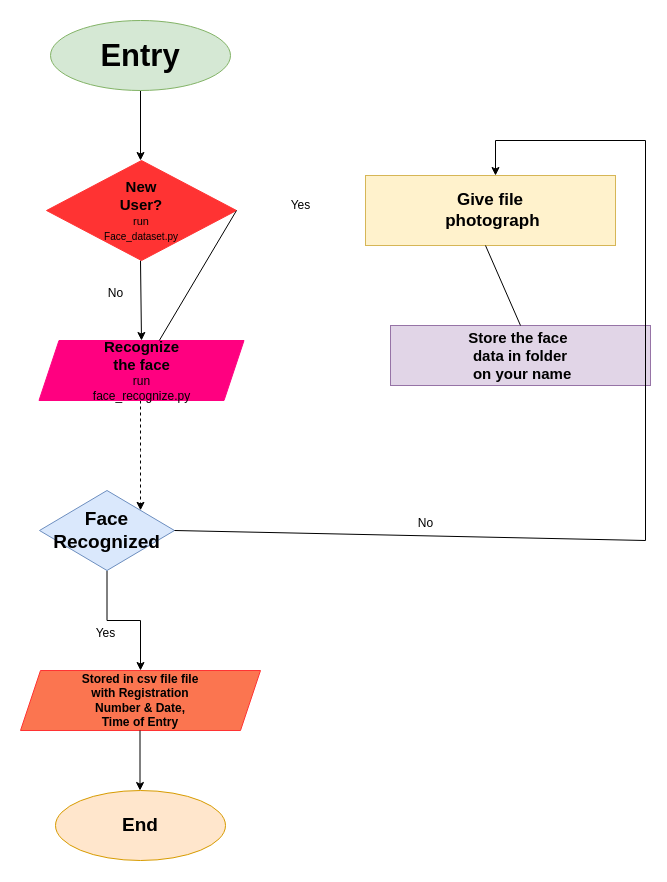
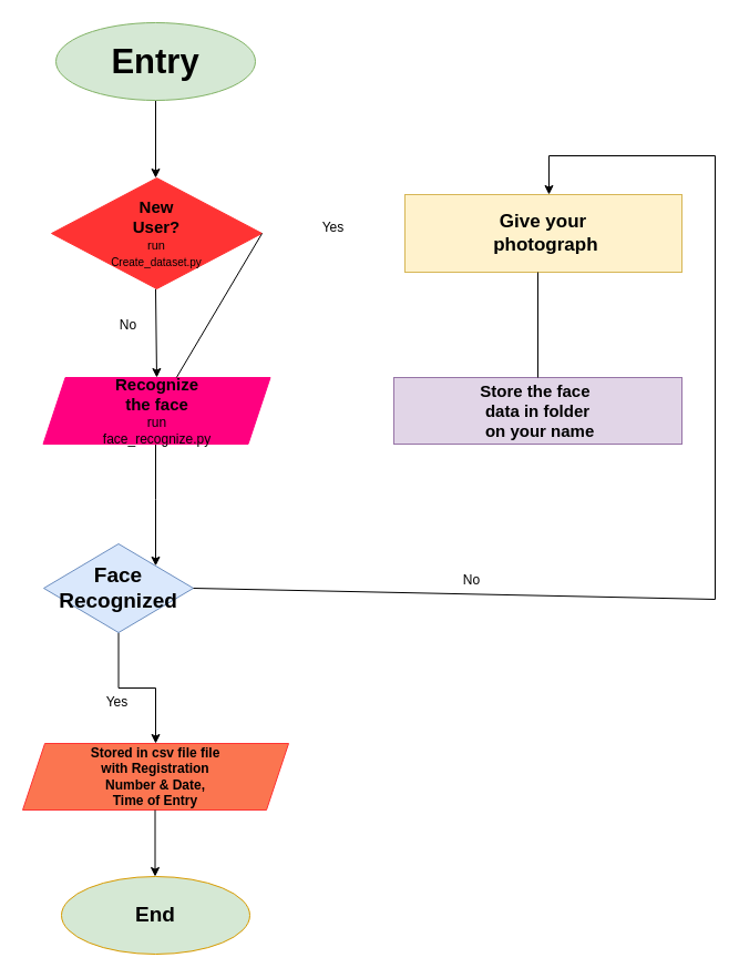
  <mxCell id="0" />
  <mxCell id="1" parent="0" />
  <mxCell id="2" value="" style="edgeStyle=orthogonalEdgeStyle;rounded=0;orthogonalLoop=1;jettySize=auto;html=1;" edge="1" parent="1"><mxGeometry relative="1" as="geometry"><mxPoint x="140" y="90" as="sourcePoint" /><mxPoint x="140" y="160" as="targetPoint" /></mxGeometry></mxCell>
  <mxCell id="3" value="" style="edgeStyle=orthogonalEdgeStyle;rounded=0;orthogonalLoop=1;jettySize=auto;html=1;" edge="1" parent="1" target="5"><mxGeometry relative="1" as="geometry"><mxPoint x="140" y="260" as="sourcePoint" /></mxGeometry></mxCell>
- <mxCell id="4" value="" style="edgeStyle=orthogonalEdgeStyle;rounded=0;orthogonalLoop=1;jettySize=auto;html=1;dashed=1;" edge="1" parent="1" source="5" target="7"><mxGeometry relative="1" as="geometry"><Array as="points"><mxPoint x="140" y="450" /><mxPoint x="140" y="450" /></Array></mxGeometry></mxCell>
+ <mxCell id="4" value="" style="edgeStyle=orthogonalEdgeStyle;rounded=0;orthogonalLoop=1;jettySize=auto;html=1;" edge="1" parent="1" source="5" target="7"><mxGeometry relative="1" as="geometry"><Array as="points"><mxPoint x="140" y="450" /><mxPoint x="140" y="450" /></Array></mxGeometry></mxCell>
  <mxCell id="5" value="&lt;b&gt;&lt;font style=&quot;font-size: 15px;&quot;&gt;Recognize&lt;/font&gt;&lt;/b&gt;&lt;div&gt;&lt;b&gt;&lt;font style=&quot;font-size: 15px;&quot;&gt;the face&lt;/font&gt;&lt;/b&gt;&lt;/div&gt;&lt;div&gt;run&lt;/div&gt;&lt;div&gt;face_recognize.py&lt;/div&gt;" style="shape=parallelogram;perimeter=parallelogramPerimeter;whiteSpace=wrap;html=1;fixedSize=1;fillColor=#FF0080;strokeColor=#FF0080;" vertex="1" parent="1"><mxGeometry x="38.5" y="340" width="205" height="60" as="geometry" /></mxCell>
  <mxCell id="6" value="" style="edgeStyle=orthogonalEdgeStyle;rounded=0;orthogonalLoop=1;jettySize=auto;html=1;" edge="1" parent="1" source="7" target="8"><mxGeometry relative="1" as="geometry" /></mxCell>
  <mxCell id="7" value="&lt;b&gt;&lt;font style=&quot;font-size: 19px;&quot;&gt;Face&lt;/font&gt;&lt;/b&gt;&lt;div&gt;&lt;b&gt;&lt;font style=&quot;font-size: 19px;&quot;&gt;Recognized&lt;/font&gt;&lt;/b&gt;&lt;/div&gt;" style="rhombus;whiteSpace=wrap;html=1;fillColor=#dae8fc;strokeColor=#6c8ebf;" vertex="1" parent="1"><mxGeometry x="39" y="490" width="135" height="80" as="geometry" /></mxCell>
  <mxCell id="8" value="&lt;b&gt;&lt;font&gt;Stored in csv file file&lt;/font&gt;&lt;/b&gt;&lt;div&gt;&lt;b&gt;&lt;font&gt;with Registration&lt;/font&gt;&lt;/b&gt;&lt;/div&gt;&lt;div&gt;&lt;b&gt;&lt;font&gt;Number &amp;amp; Date,&lt;/font&gt;&lt;/b&gt;&lt;/div&gt;&lt;div&gt;&lt;b&gt;&lt;font&gt;Time of Entry&lt;/font&gt;&lt;/b&gt;&lt;/div&gt;" style="shape=parallelogram;perimeter=parallelogramPerimeter;whiteSpace=wrap;html=1;fixedSize=1;fillColor=#FB7550;strokeColor=#FF3333;" vertex="1" parent="1"><mxGeometry x="20" y="670" width="240" height="60" as="geometry" /></mxCell>
- <mxCell id="9" value="&lt;b&gt;&lt;font style=&quot;font-size: 19px;&quot;&gt;End&lt;/font&gt;&lt;/b&gt;" style="ellipse;whiteSpace=wrap;html=1;fillColor=#ffe6cc;strokeColor=#d79b00;" vertex="1" parent="1"><mxGeometry x="55" y="790" width="170" height="70" as="geometry" /></mxCell>
+ <mxCell id="9" value="&lt;b&gt;&lt;font style=&quot;font-size: 19px;&quot;&gt;End&lt;/font&gt;&lt;/b&gt;" style="ellipse;whiteSpace=wrap;html=1;fillColor=#d5e8d4;strokeColor=#d79b00;" vertex="1" parent="1"><mxGeometry x="55" y="790" width="170" height="70" as="geometry" /></mxCell>
  <mxCell id="10" value="" style="endArrow=classic;html=1;rounded=0;" edge="1" parent="1"><mxGeometry width="50" height="50" relative="1" as="geometry"><mxPoint x="139.5" y="730" as="sourcePoint" /><mxPoint x="139.5" y="790" as="targetPoint" /></mxGeometry></mxCell>
- <mxCell id="11" value="&lt;b&gt;&lt;font style=&quot;font-size: 17px;&quot;&gt;Give file&lt;/font&gt;&lt;/b&gt;&lt;div&gt;&lt;b&gt;&lt;font style=&quot;font-size: 17px;&quot;&gt;&amp;nbsp;photograph&lt;/font&gt;&lt;/b&gt;&lt;/div&gt;" style="rounded=0;whiteSpace=wrap;html=1;fillColor=#fff2cc;strokeColor=#d6b656;" vertex="1" parent="1"><mxGeometry x="365" y="175" width="250" height="70" as="geometry" /></mxCell>
- <mxCell id="12" value="&lt;b&gt;&lt;font style=&quot;font-size: 15px;&quot;&gt;Store the face&amp;nbsp;&lt;/font&gt;&lt;/b&gt;&lt;div&gt;&lt;span style=&quot;background-color: transparent; color: light-dark(rgb(0, 0, 0), rgb(255, 255, 255));&quot;&gt;&lt;b&gt;&lt;font style=&quot;font-size: 15px;&quot;&gt;data in folder&lt;/font&gt;&lt;/b&gt;&lt;/span&gt;&lt;/div&gt;&lt;div&gt;&lt;span style=&quot;background-color: transparent; color: light-dark(rgb(0, 0, 0), rgb(255, 255, 255));&quot;&gt;&lt;b&gt;&lt;font style=&quot;font-size: 15px;&quot;&gt;&amp;nbsp;on your name&lt;/font&gt;&lt;/b&gt;&lt;/span&gt;&lt;/div&gt;" style="rounded=0;whiteSpace=wrap;html=1;fillColor=#e1d5e7;strokeColor=#9673a6;" vertex="1" parent="1"><mxGeometry x="390" y="325" width="260" height="60" as="geometry" /></mxCell>
+ <mxCell id="11" value="&lt;b&gt;&lt;font style=&quot;font-size: 17px;&quot;&gt;Give your&lt;/font&gt;&lt;/b&gt;&lt;div&gt;&lt;b&gt;&lt;font style=&quot;font-size: 17px;&quot;&gt;&amp;nbsp;photograph&lt;/font&gt;&lt;/b&gt;&lt;/div&gt;" style="rounded=0;whiteSpace=wrap;html=1;fillColor=#fff2cc;strokeColor=#d6b656;" vertex="1" parent="1"><mxGeometry x="365" y="175" width="250" height="70" as="geometry" /></mxCell>
+ <mxCell id="12" value="&lt;b&gt;&lt;font style=&quot;font-size: 15px;&quot;&gt;Store the face&amp;nbsp;&lt;/font&gt;&lt;/b&gt;&lt;div&gt;&lt;span style=&quot;background-color: transparent; color: light-dark(rgb(0, 0, 0), rgb(255, 255, 255));&quot;&gt;&lt;b&gt;&lt;font style=&quot;font-size: 15px;&quot;&gt;data in folder&lt;/font&gt;&lt;/b&gt;&lt;/span&gt;&lt;/div&gt;&lt;div&gt;&lt;span style=&quot;background-color: transparent; color: light-dark(rgb(0, 0, 0), rgb(255, 255, 255));&quot;&gt;&lt;b&gt;&lt;font style=&quot;font-size: 15px;&quot;&gt;&amp;nbsp;on your name&lt;/font&gt;&lt;/b&gt;&lt;/span&gt;&lt;/div&gt;" style="rounded=0;whiteSpace=wrap;html=1;fillColor=#e1d5e7;strokeColor=#9673a6;" vertex="1" parent="1"><mxGeometry x="355" y="340" width="260" height="60" as="geometry" /></mxCell>
  <mxCell id="13" value="" style="endArrow=none;html=1;rounded=0;exitX=0.5;exitY=0;exitDx=0;exitDy=0;" edge="1" parent="1" source="12"><mxGeometry width="50" height="50" relative="1" as="geometry"><mxPoint x="485" y="310" as="sourcePoint" /><mxPoint x="485" y="245" as="targetPoint" /></mxGeometry></mxCell>
  <mxCell id="14" value="" style="endArrow=none;html=1;rounded=0;exitX=1;exitY=0.5;exitDx=0;exitDy=0;" edge="1" parent="1" source="7"><mxGeometry width="50" height="50" relative="1" as="geometry"><mxPoint x="240" y="550" as="sourcePoint" /><mxPoint x="645" y="540" as="targetPoint" /></mxGeometry></mxCell>
  <mxCell id="15" value="" style="endArrow=none;html=1;rounded=0;" edge="1" parent="1"><mxGeometry width="50" height="50" relative="1" as="geometry"><mxPoint x="645" y="540" as="sourcePoint" /><mxPoint x="645" y="140" as="targetPoint" /><Array as="points" /></mxGeometry></mxCell>
  <mxCell id="16" value="" style="endArrow=none;html=1;rounded=0;" edge="1" parent="1"><mxGeometry width="50" height="50" relative="1" as="geometry"><mxPoint x="495" y="140" as="sourcePoint" /><mxPoint x="645" y="140" as="targetPoint" /></mxGeometry></mxCell>
  <mxCell id="17" value="" style="endArrow=classic;html=1;rounded=0;" edge="1" parent="1"><mxGeometry width="50" height="50" relative="1" as="geometry"><mxPoint x="495" y="140" as="sourcePoint" /><mxPoint x="495" y="175" as="targetPoint" /></mxGeometry></mxCell>
  <mxCell id="18" value="&lt;font style=&quot;font-size: 31px;&quot;&gt;&lt;b style=&quot;&quot;&gt;Entry&lt;/b&gt;&lt;/font&gt;" style="ellipse;whiteSpace=wrap;html=1;fillColor=#d5e8d4;strokeColor=#82b366;" vertex="1" parent="1"><mxGeometry x="50" y="20" width="180" height="70" as="geometry" /></mxCell>
  <mxCell id="19" value="Yes" style="text;html=1;align=center;verticalAlign=middle;resizable=0;points=[];autosize=1;strokeColor=none;fillColor=none;" vertex="1" parent="1"><mxGeometry x="280" y="190" width="40" height="30" as="geometry" /></mxCell>
- <mxCell id="20" value="&lt;b&gt;&lt;font style=&quot;font-size: 15px;&quot;&gt;New&lt;/font&gt;&lt;/b&gt;&lt;div&gt;&lt;b&gt;&lt;font style=&quot;font-size: 15px;&quot;&gt;User?&lt;/font&gt;&lt;/b&gt;&lt;/div&gt;&lt;div&gt;&lt;font style=&quot;font-size: 11px;&quot;&gt;run&lt;/font&gt;&lt;/div&gt;&lt;div&gt;&lt;font size=&quot;1&quot;&gt;Face_dataset.py&lt;/font&gt;&lt;/div&gt;" style="rhombus;whiteSpace=wrap;html=1;fillColor=#FF3333;strokeColor=#FF3333;" vertex="1" parent="1"><mxGeometry x="46" y="160" width="190" height="100" as="geometry" /></mxCell>
+ <mxCell id="20" value="&lt;b&gt;&lt;font style=&quot;font-size: 15px;&quot;&gt;New&lt;/font&gt;&lt;/b&gt;&lt;div&gt;&lt;b&gt;&lt;font style=&quot;font-size: 15px;&quot;&gt;User?&lt;/font&gt;&lt;/b&gt;&lt;/div&gt;&lt;div&gt;&lt;font style=&quot;font-size: 11px;&quot;&gt;run&lt;/font&gt;&lt;/div&gt;&lt;div&gt;&lt;font size=&quot;1&quot;&gt;Create_dataset.py&lt;/font&gt;&lt;/div&gt;" style="rhombus;whiteSpace=wrap;html=1;fillColor=#FF3333;strokeColor=#FF3333;" vertex="1" parent="1"><mxGeometry x="46" y="160" width="190" height="100" as="geometry" /></mxCell>
  <mxCell id="21" value="" style="endArrow=none;html=1;rounded=0;exitX=1;exitY=0.5;exitDx=0;exitDy=0;" edge="1" parent="1" source="20" target="5"><mxGeometry width="50" height="50" relative="1" as="geometry"><mxPoint x="315" y="250" as="sourcePoint" /><mxPoint x="365" y="200" as="targetPoint" /></mxGeometry></mxCell>
  <mxCell id="22" value="No" style="text;html=1;align=center;verticalAlign=middle;resizable=0;points=[];autosize=1;strokeColor=none;fillColor=none;" vertex="1" parent="1"><mxGeometry x="95" y="278" width="40" height="30" as="geometry" /></mxCell>
  <mxCell id="23" value="No" style="text;html=1;align=center;verticalAlign=middle;resizable=0;points=[];autosize=1;strokeColor=none;fillColor=none;" vertex="1" parent="1"><mxGeometry x="405" y="508" width="40" height="30" as="geometry" /></mxCell>
  <mxCell id="24" value="Yes" style="text;html=1;align=center;verticalAlign=middle;resizable=0;points=[];autosize=1;strokeColor=none;fillColor=none;" vertex="1" parent="1"><mxGeometry x="85" y="618" width="40" height="30" as="geometry" /></mxCell>
